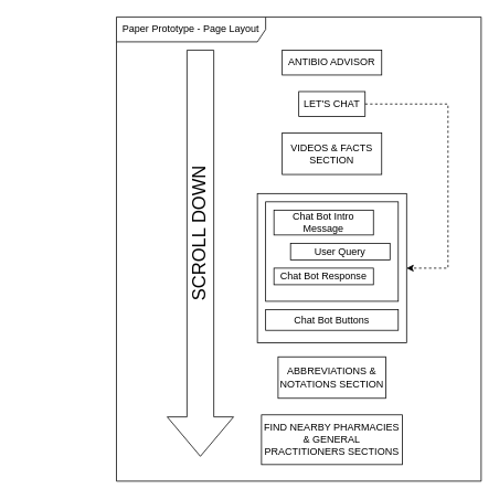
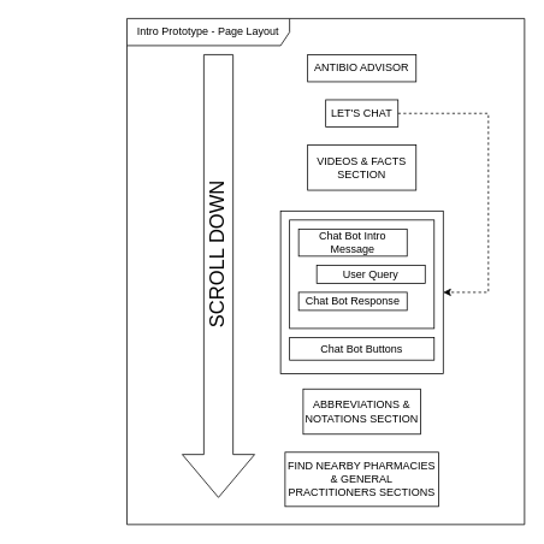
  <mxCell id="0" />
  <mxCell id="1" parent="0" />
  <mxCell id="2" value="" style="rounded=0;whiteSpace=wrap;html=1;" vertex="1" parent="1"><mxGeometry x="310" y="233" width="180" height="180" as="geometry" /></mxCell>
  <mxCell id="3" value="ANTIBIO ADVISOR" style="rounded=0;whiteSpace=wrap;html=1;" vertex="1" parent="1"><mxGeometry x="340" y="60" width="120" height="30" as="geometry" /></mxCell>
  <mxCell id="4" value="LET'S CHAT" style="rounded=0;whiteSpace=wrap;html=1;" vertex="1" parent="1"><mxGeometry x="360" y="110" width="80" height="30" as="geometry" /></mxCell>
  <mxCell id="5" value="VIDEOS &amp;amp; FACTS SECTION" style="rounded=0;whiteSpace=wrap;html=1;" vertex="1" parent="1"><mxGeometry x="340" y="160" width="120" height="50" as="geometry" /></mxCell>
  <mxCell id="6" value="" style="rounded=0;whiteSpace=wrap;html=1;" vertex="1" parent="1"><mxGeometry x="320" y="243" width="160" height="120" as="geometry" /></mxCell>
  <mxCell id="7" value="Chat Bot Intro Message" style="rounded=0;whiteSpace=wrap;html=1;" vertex="1" parent="1"><mxGeometry x="330" y="253" width="120" height="30" as="geometry" /></mxCell>
  <mxCell id="8" value="User Query" style="rounded=0;whiteSpace=wrap;html=1;" vertex="1" parent="1"><mxGeometry x="350" y="293" width="120" height="20" as="geometry" /></mxCell>
  <mxCell id="9" value="Chat Bot Response" style="rounded=0;whiteSpace=wrap;html=1;" vertex="1" parent="1"><mxGeometry x="330" y="323" width="120" height="20" as="geometry" /></mxCell>
  <mxCell id="10" value="Chat Bot Buttons" style="rounded=0;whiteSpace=wrap;html=1;" vertex="1" parent="1"><mxGeometry x="320" y="373" width="160" height="25" as="geometry" /></mxCell>
  <mxCell id="11" value="ABBREVIATIONS &amp;amp; NOTATIONS SECTION" style="rounded=0;whiteSpace=wrap;html=1;" vertex="1" parent="1"><mxGeometry x="335" y="430" width="130" height="50" as="geometry" /></mxCell>
  <mxCell id="12" value="FIND NEARBY PHARMACIES &amp;amp; GENERAL PRACTITIONERS SECTIONS" style="rounded=0;whiteSpace=wrap;html=1;" vertex="1" parent="1"><mxGeometry x="315" y="500" width="170" height="60" as="geometry" /></mxCell>
  <mxCell id="13" value="" style="endArrow=classic;html=1;rounded=0;exitX=1;exitY=0.5;exitDx=0;exitDy=0;entryX=1;entryY=0.5;entryDx=0;entryDy=0;dashed=1;" edge="1" parent="1" source="4" target="2"><mxGeometry width="50" height="50" relative="1" as="geometry"><mxPoint x="560" y="120" as="sourcePoint" /><mxPoint x="500" y="430" as="targetPoint" /><Array as="points"><mxPoint x="540" y="125" /><mxPoint x="540" y="323" /></Array></mxGeometry></mxCell>
  <mxCell id="14" value="" style="shape=singleArrow;direction=south;whiteSpace=wrap;html=1;arrowWidth=0.404;arrowSize=0.097;" vertex="1" parent="1"><mxGeometry x="201.25" y="60" width="80" height="490" as="geometry" /></mxCell>
  <mxCell id="15" value="&lt;font style=&quot;font-size: 22px;&quot;&gt;SCROLL DOWN&lt;/font&gt;" style="text;html=1;strokeColor=none;fillColor=none;align=center;verticalAlign=middle;whiteSpace=wrap;rounded=0;rotation=-90;" vertex="1" parent="1"><mxGeometry x="20" y="226.25" width="442.5" height="110" as="geometry" /></mxCell>
- <mxCell id="16" value="Paper Prototype - Page Layout" style="shape=umlFrame;whiteSpace=wrap;html=1;pointerEvents=0;width=180;height=30;" vertex="1" parent="1"><mxGeometry x="140" y="20" width="440" height="560" as="geometry" /></mxCell>
+ <mxCell id="16" value="Intro Prototype - Page Layout" style="shape=umlFrame;whiteSpace=wrap;html=1;pointerEvents=0;width=180;height=30;" vertex="1" parent="1"><mxGeometry x="140" y="20" width="440" height="560" as="geometry" /></mxCell>
